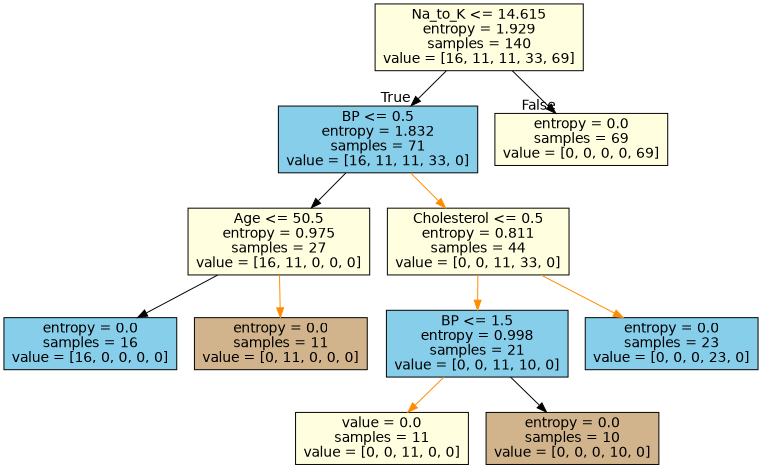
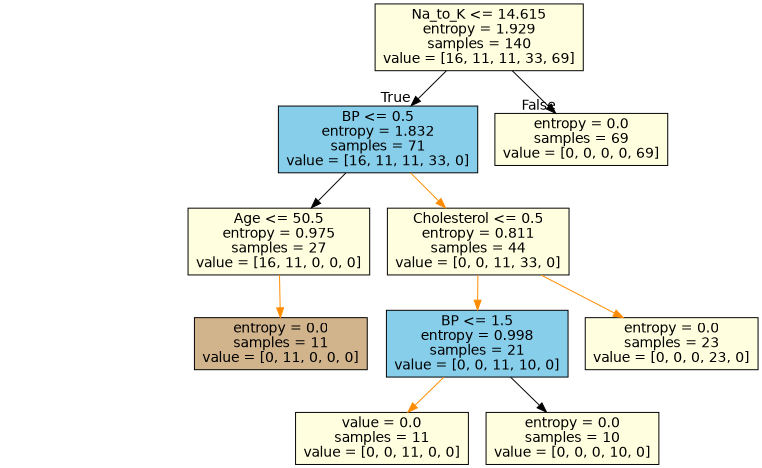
  digraph {
    node [color=black fillcolor=lightyellow fontname=helvetica shape=box style=filled]
    edge [color=black fontname=helvetica]
    n1 [label="Na_to_K <= 14.615\nentropy = 1.929\nsamples = 140\nvalue = [16, 11, 11, 33, 69]"]
    n2 [fillcolor=skyblue label="BP <= 0.5\nentropy = 1.832\nsamples = 71\nvalue = [16, 11, 11, 33, 0]"]
    n3 [label="entropy = 0.0\nsamples = 69\nvalue = [0, 0, 0, 0, 69]"]
    n4 [label="Age <= 50.5\nentropy = 0.975\nsamples = 27\nvalue = [16, 11, 0, 0, 0]"]
    n5 [label="Cholesterol <= 0.5\nentropy = 0.811\nsamples = 44\nvalue = [0, 0, 11, 33, 0]"]
-   n6 [fillcolor=skyblue label="entropy = 0.0\nsamples = 16\nvalue = [16, 0, 0, 0, 0]"]
    n7 [fillcolor=tan label="entropy = 0.0\nsamples = 11\nvalue = [0, 11, 0, 0, 0]"]
    n8 [fillcolor=skyblue label="BP <= 1.5\nentropy = 0.998\nsamples = 21\nvalue = [0, 0, 11, 10, 0]"]
-   n9 [fillcolor=skyblue label="entropy = 0.0\nsamples = 23\nvalue = [0, 0, 0, 23, 0]"]
+   n9 [label="entropy = 0.0\nsamples = 23\nvalue = [0, 0, 0, 23, 0]"]
    n10 [label="value = 0.0\nsamples = 11\nvalue = [0, 0, 11, 0, 0]"]
-   n11 [fillcolor=tan label="entropy = 0.0\nsamples = 10\nvalue = [0, 0, 0, 10, 0]"]
+   n11 [label="entropy = 0.0\nsamples = 10\nvalue = [0, 0, 0, 10, 0]"]
    n1 -> n2 [headlabel=True labelangle=45 labeldistance=2.5]
    n1 -> n3 [headlabel=False labelangle=-45 labeldistance=2.5]
    n2 -> n4
    n2 -> n5 [color=darkorange]
-   n4 -> n6
    n4 -> n7 [color=darkorange]
    n5 -> n8 [color=darkorange]
    n5 -> n9 [color=darkorange]
    n8 -> n10 [color=darkorange]
    n8 -> n11
  }
